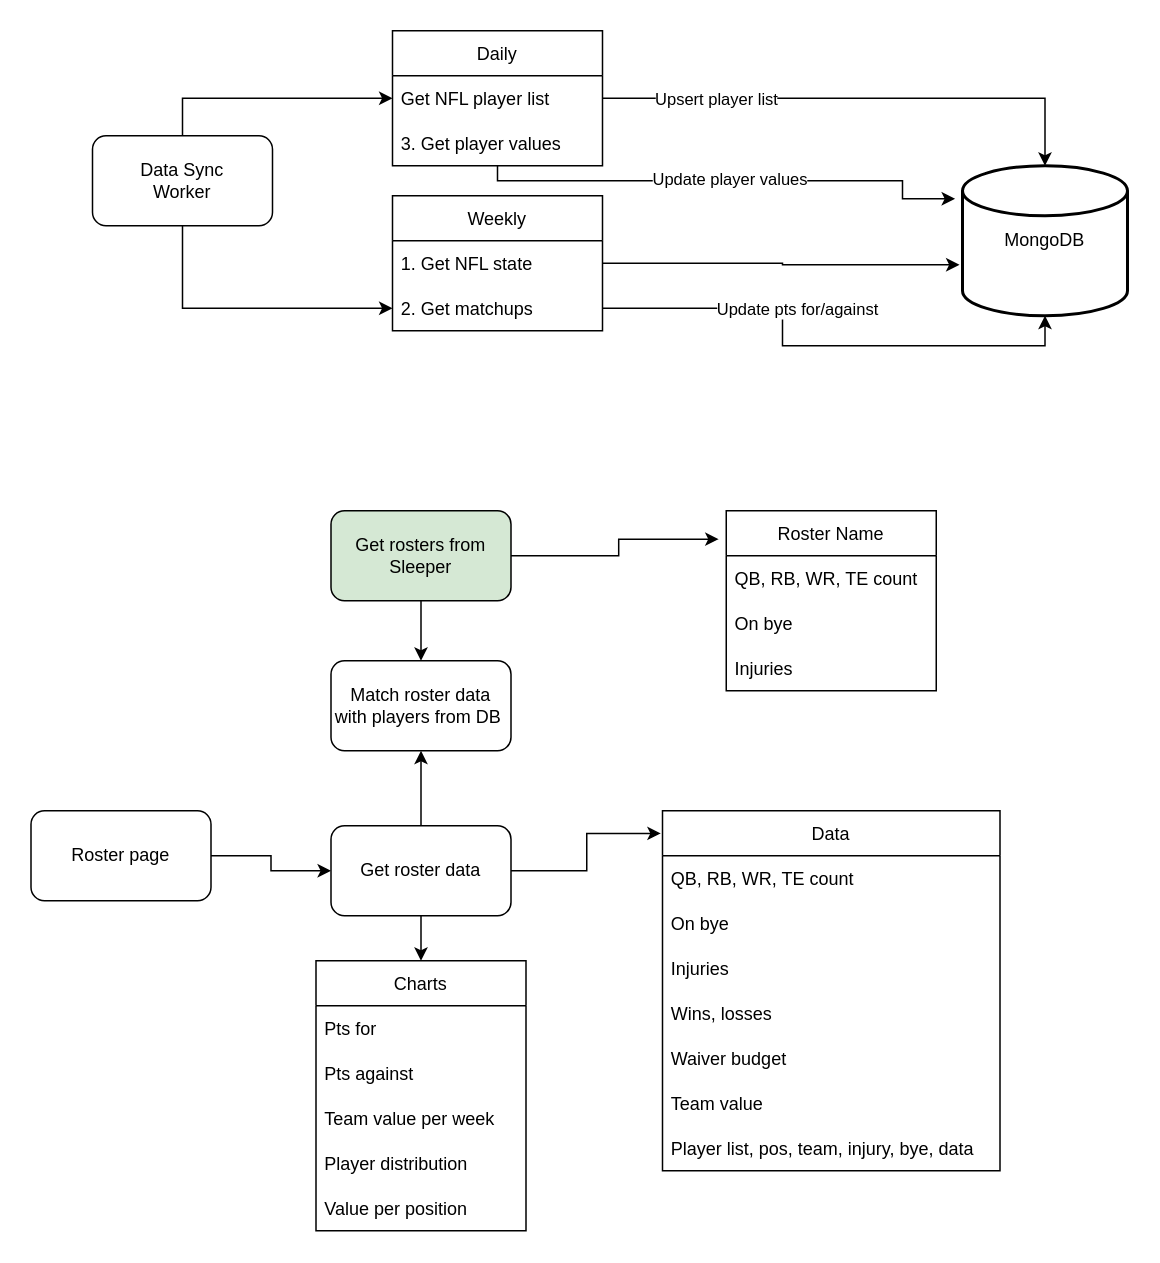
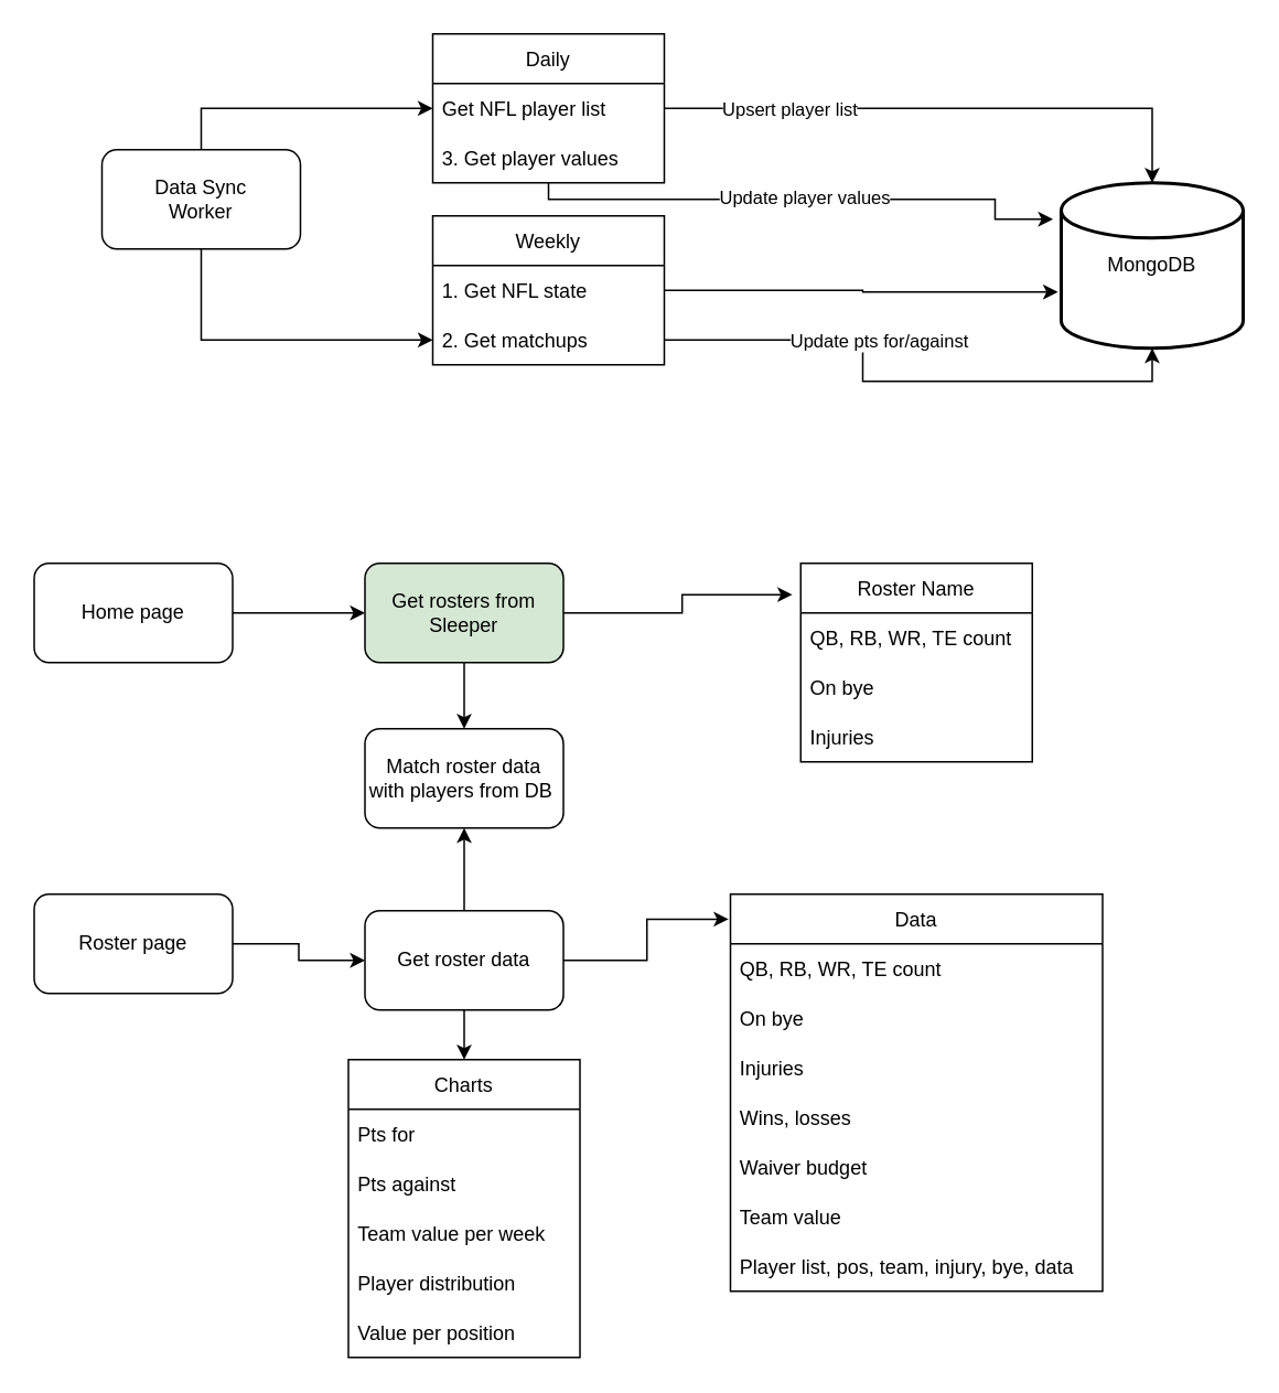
  <mxCell id="0" />
  <mxCell id="1" parent="0" />
  <mxCell id="2" style="edgeStyle=orthogonalEdgeStyle;rounded=0;orthogonalLoop=1;jettySize=auto;html=1;entryX=0;entryY=0.5;entryDx=0;entryDy=0;" parent="1" source="4" target="7" edge="1"><mxGeometry relative="1" as="geometry" /></mxCell>
  <mxCell id="3" style="edgeStyle=orthogonalEdgeStyle;rounded=0;orthogonalLoop=1;jettySize=auto;html=1;entryX=0;entryY=0.5;entryDx=0;entryDy=0;exitX=0.5;exitY=1;exitDx=0;exitDy=0;" parent="1" source="4" target="11" edge="1"><mxGeometry relative="1" as="geometry" /></mxCell>
  <mxCell id="4" value="Data Sync&lt;br&gt;Worker" style="rounded=1;whiteSpace=wrap;html=1;" parent="1" vertex="1"><mxGeometry x="61" y="90" width="120" height="60" as="geometry" /></mxCell>
  <mxCell id="5" value="MongoDB" style="strokeWidth=2;html=1;shape=mxgraph.flowchart.database;whiteSpace=wrap;" parent="1" vertex="1"><mxGeometry x="641" y="110" width="110" height="100" as="geometry" /></mxCell>
  <mxCell id="6" value="Daily" style="swimlane;fontStyle=0;childLayout=stackLayout;horizontal=1;startSize=30;horizontalStack=0;resizeParent=1;resizeParentMax=0;resizeLast=0;collapsible=1;marginBottom=0;" parent="1" vertex="1"><mxGeometry x="261" y="20" width="140" height="90" as="geometry" /></mxCell>
  <mxCell id="7" value="Get NFL player list" style="text;strokeColor=none;fillColor=none;align=left;verticalAlign=middle;spacingLeft=4;spacingRight=4;overflow=hidden;points=[[0,0.5],[1,0.5]];portConstraint=eastwest;rotatable=0;" parent="6" vertex="1"><mxGeometry y="30" width="140" height="30" as="geometry" /></mxCell>
  <mxCell id="8" value="3. Get player values" style="text;strokeColor=none;fillColor=none;align=left;verticalAlign=middle;spacingLeft=4;spacingRight=4;overflow=hidden;points=[[0,0.5],[1,0.5]];portConstraint=eastwest;rotatable=0;" parent="6" vertex="1"><mxGeometry y="60" width="140" height="30" as="geometry" /></mxCell>
  <mxCell id="9" value="Weekly" style="swimlane;fontStyle=0;childLayout=stackLayout;horizontal=1;startSize=30;horizontalStack=0;resizeParent=1;resizeParentMax=0;resizeLast=0;collapsible=1;marginBottom=0;" parent="1" vertex="1"><mxGeometry x="261" y="130" width="140" height="90" as="geometry" /></mxCell>
  <mxCell id="10" value="1. Get NFL state" style="text;strokeColor=none;fillColor=none;align=left;verticalAlign=middle;spacingLeft=4;spacingRight=4;overflow=hidden;points=[[0,0.5],[1,0.5]];portConstraint=eastwest;rotatable=0;" parent="9" vertex="1"><mxGeometry y="30" width="140" height="30" as="geometry" /></mxCell>
  <mxCell id="11" value="2. Get matchups" style="text;strokeColor=none;fillColor=none;align=left;verticalAlign=middle;spacingLeft=4;spacingRight=4;overflow=hidden;points=[[0,0.5],[1,0.5]];portConstraint=eastwest;rotatable=0;" parent="9" vertex="1"><mxGeometry y="60" width="140" height="30" as="geometry" /></mxCell>
  <mxCell id="12" style="edgeStyle=orthogonalEdgeStyle;rounded=0;orthogonalLoop=1;jettySize=auto;html=1;entryX=0.5;entryY=0;entryDx=0;entryDy=0;entryPerimeter=0;" parent="1" source="7" target="5" edge="1"><mxGeometry relative="1" as="geometry" /></mxCell>
  <mxCell id="13" value="Upsert player list" style="edgeLabel;html=1;align=center;verticalAlign=middle;resizable=0;points=[];" parent="12" vertex="1" connectable="0"><mxGeometry x="-0.469" y="2" relative="1" as="geometry"><mxPoint x="-15" y="2" as="offset" /></mxGeometry></mxCell>
  <mxCell id="14" style="edgeStyle=orthogonalEdgeStyle;rounded=0;orthogonalLoop=1;jettySize=auto;html=1;entryX=0.5;entryY=1;entryDx=0;entryDy=0;entryPerimeter=0;" parent="1" source="11" target="5" edge="1"><mxGeometry relative="1" as="geometry"><mxPoint x="601" y="180" as="targetPoint" /></mxGeometry></mxCell>
  <mxCell id="15" value="Update pts for/against" style="edgeLabel;html=1;align=center;verticalAlign=middle;resizable=0;points=[];" parent="14" vertex="1" connectable="0"><mxGeometry x="-0.417" y="-1" relative="1" as="geometry"><mxPoint x="30" y="-1" as="offset" /></mxGeometry></mxCell>
  <mxCell id="16" style="edgeStyle=orthogonalEdgeStyle;rounded=0;orthogonalLoop=1;jettySize=auto;html=1;entryX=-0.045;entryY=0.22;entryDx=0;entryDy=0;entryPerimeter=0;" parent="1" source="8" target="5" edge="1"><mxGeometry relative="1" as="geometry"><Array as="points"><mxPoint x="331" y="120" /><mxPoint x="601" y="120" /><mxPoint x="601" y="132" /></Array><mxPoint x="491" y="270" as="targetPoint" /></mxGeometry></mxCell>
  <mxCell id="17" value="Update player values" style="edgeLabel;html=1;align=center;verticalAlign=middle;resizable=0;points=[];" parent="16" vertex="1" connectable="0"><mxGeometry x="-0.26" y="2" relative="1" as="geometry"><mxPoint x="43" as="offset" /></mxGeometry></mxCell>
  <mxCell id="18" style="edgeStyle=orthogonalEdgeStyle;rounded=0;orthogonalLoop=1;jettySize=auto;html=1;entryX=-0.018;entryY=0.66;entryDx=0;entryDy=0;entryPerimeter=0;" parent="1" source="10" target="5" edge="1"><mxGeometry relative="1" as="geometry"><mxPoint x="631" y="160" as="targetPoint" /></mxGeometry></mxCell>
+ <mxCell id="19" style="edgeStyle=orthogonalEdgeStyle;rounded=0;orthogonalLoop=1;jettySize=auto;html=1;exitX=1;exitY=0.5;exitDx=0;exitDy=0;entryX=0;entryY=0.5;entryDx=0;entryDy=0;" parent="1" source="20" target="23" edge="1"><mxGeometry relative="1" as="geometry" /></mxCell>
+ <mxCell id="20" value="Home page" style="rounded=1;whiteSpace=wrap;html=1;" parent="1" vertex="1"><mxGeometry x="20" y="340" width="120" height="60" as="geometry" /></mxCell>
  <mxCell id="21" style="edgeStyle=orthogonalEdgeStyle;rounded=0;orthogonalLoop=1;jettySize=auto;html=1;exitX=0.5;exitY=1;exitDx=0;exitDy=0;entryX=0.5;entryY=0;entryDx=0;entryDy=0;" parent="1" source="23" target="24" edge="1"><mxGeometry relative="1" as="geometry" /></mxCell>
  <mxCell id="22" style="edgeStyle=orthogonalEdgeStyle;rounded=0;orthogonalLoop=1;jettySize=auto;html=1;exitX=1;exitY=0.5;exitDx=0;exitDy=0;entryX=-0.036;entryY=0.158;entryDx=0;entryDy=0;entryPerimeter=0;" parent="1" source="23" target="25" edge="1"><mxGeometry relative="1" as="geometry" /></mxCell>
  <mxCell id="23" value="Get rosters from Sleeper" style="rounded=1;whiteSpace=wrap;html=1;fillColor=#d5e8d4;" parent="1" vertex="1"><mxGeometry x="220" y="340" width="120" height="60" as="geometry" /></mxCell>
  <mxCell id="24" value="Match roster data with players from DB&amp;nbsp;" style="rounded=1;whiteSpace=wrap;html=1;" parent="1" vertex="1"><mxGeometry x="220" y="440" width="120" height="60" as="geometry" /></mxCell>
  <mxCell id="25" value="Roster Name" style="swimlane;fontStyle=0;childLayout=stackLayout;horizontal=1;startSize=30;horizontalStack=0;resizeParent=1;resizeParentMax=0;resizeLast=0;collapsible=1;marginBottom=0;" parent="1" vertex="1"><mxGeometry x="483.5" y="340" width="140" height="120" as="geometry"><mxRectangle x="650" y="290" width="110" height="30" as="alternateBounds" /></mxGeometry></mxCell>
  <mxCell id="26" value="QB, RB, WR, TE count" style="text;strokeColor=none;fillColor=none;align=left;verticalAlign=middle;spacingLeft=4;spacingRight=4;overflow=hidden;points=[[0,0.5],[1,0.5]];portConstraint=eastwest;rotatable=0;" parent="25" vertex="1"><mxGeometry y="30" width="140" height="30" as="geometry" /></mxCell>
  <mxCell id="27" value="On bye" style="text;strokeColor=none;fillColor=none;align=left;verticalAlign=middle;spacingLeft=4;spacingRight=4;overflow=hidden;points=[[0,0.5],[1,0.5]];portConstraint=eastwest;rotatable=0;" parent="25" vertex="1"><mxGeometry y="60" width="140" height="30" as="geometry" /></mxCell>
  <mxCell id="28" value="Injuries" style="text;strokeColor=none;fillColor=none;align=left;verticalAlign=middle;spacingLeft=4;spacingRight=4;overflow=hidden;points=[[0,0.5],[1,0.5]];portConstraint=eastwest;rotatable=0;" parent="25" vertex="1"><mxGeometry y="90" width="140" height="30" as="geometry" /></mxCell>
  <mxCell id="29" value="" style="edgeStyle=orthogonalEdgeStyle;rounded=0;orthogonalLoop=1;jettySize=auto;html=1;" parent="1" source="30" target="34" edge="1"><mxGeometry relative="1" as="geometry" /></mxCell>
  <mxCell id="30" value="Roster page" style="rounded=1;whiteSpace=wrap;html=1;" parent="1" vertex="1"><mxGeometry x="20" y="540" width="120" height="60" as="geometry" /></mxCell>
  <mxCell id="31" style="edgeStyle=orthogonalEdgeStyle;rounded=0;orthogonalLoop=1;jettySize=auto;html=1;exitX=0.5;exitY=0;exitDx=0;exitDy=0;entryX=0.5;entryY=1;entryDx=0;entryDy=0;" parent="1" source="34" target="24" edge="1"><mxGeometry relative="1" as="geometry" /></mxCell>
  <mxCell id="32" style="edgeStyle=orthogonalEdgeStyle;rounded=0;orthogonalLoop=1;jettySize=auto;html=1;exitX=1;exitY=0.5;exitDx=0;exitDy=0;entryX=-0.005;entryY=0.063;entryDx=0;entryDy=0;entryPerimeter=0;" parent="1" source="34" target="35" edge="1"><mxGeometry relative="1" as="geometry" /></mxCell>
  <mxCell id="33" style="edgeStyle=orthogonalEdgeStyle;rounded=0;orthogonalLoop=1;jettySize=auto;html=1;exitX=0.5;exitY=1;exitDx=0;exitDy=0;entryX=0.5;entryY=0;entryDx=0;entryDy=0;" parent="1" source="34" target="43" edge="1"><mxGeometry relative="1" as="geometry" /></mxCell>
  <mxCell id="34" value="Get roster data" style="rounded=1;whiteSpace=wrap;html=1;" parent="1" vertex="1"><mxGeometry x="220" y="550" width="120" height="60" as="geometry" /></mxCell>
  <mxCell id="35" value="Data" style="swimlane;fontStyle=0;childLayout=stackLayout;horizontal=1;startSize=30;horizontalStack=0;resizeParent=1;resizeParentMax=0;resizeLast=0;collapsible=1;marginBottom=0;" parent="1" vertex="1"><mxGeometry x="441" y="540" width="225" height="240" as="geometry" /></mxCell>
  <mxCell id="36" value="QB, RB, WR, TE count" style="text;strokeColor=none;fillColor=none;align=left;verticalAlign=middle;spacingLeft=4;spacingRight=4;overflow=hidden;points=[[0,0.5],[1,0.5]];portConstraint=eastwest;rotatable=0;" parent="35" vertex="1"><mxGeometry y="30" width="225" height="30" as="geometry" /></mxCell>
  <mxCell id="37" value="On bye" style="text;strokeColor=none;fillColor=none;align=left;verticalAlign=middle;spacingLeft=4;spacingRight=4;overflow=hidden;points=[[0,0.5],[1,0.5]];portConstraint=eastwest;rotatable=0;" parent="35" vertex="1"><mxGeometry y="60" width="225" height="30" as="geometry" /></mxCell>
  <mxCell id="38" value="Injuries" style="text;strokeColor=none;fillColor=none;align=left;verticalAlign=middle;spacingLeft=4;spacingRight=4;overflow=hidden;points=[[0,0.5],[1,0.5]];portConstraint=eastwest;rotatable=0;" parent="35" vertex="1"><mxGeometry y="90" width="225" height="30" as="geometry" /></mxCell>
  <mxCell id="39" value="Wins, losses" style="text;strokeColor=none;fillColor=none;align=left;verticalAlign=middle;spacingLeft=4;spacingRight=4;overflow=hidden;points=[[0,0.5],[1,0.5]];portConstraint=eastwest;rotatable=0;" parent="35" vertex="1"><mxGeometry y="120" width="225" height="30" as="geometry" /></mxCell>
  <mxCell id="40" value="Waiver budget" style="text;strokeColor=none;fillColor=none;align=left;verticalAlign=middle;spacingLeft=4;spacingRight=4;overflow=hidden;points=[[0,0.5],[1,0.5]];portConstraint=eastwest;rotatable=0;" parent="35" vertex="1"><mxGeometry y="150" width="225" height="30" as="geometry" /></mxCell>
  <mxCell id="41" value="Team value" style="text;strokeColor=none;fillColor=none;align=left;verticalAlign=middle;spacingLeft=4;spacingRight=4;overflow=hidden;points=[[0,0.5],[1,0.5]];portConstraint=eastwest;rotatable=0;" parent="35" vertex="1"><mxGeometry y="180" width="225" height="30" as="geometry" /></mxCell>
  <mxCell id="42" value="Player list, pos, team, injury, bye, data" style="text;strokeColor=none;fillColor=none;align=left;verticalAlign=middle;spacingLeft=4;spacingRight=4;overflow=hidden;points=[[0,0.5],[1,0.5]];portConstraint=eastwest;rotatable=0;" parent="35" vertex="1"><mxGeometry y="210" width="225" height="30" as="geometry" /></mxCell>
  <mxCell id="43" value="Charts" style="swimlane;fontStyle=0;childLayout=stackLayout;horizontal=1;startSize=30;horizontalStack=0;resizeParent=1;resizeParentMax=0;resizeLast=0;collapsible=1;marginBottom=0;" parent="1" vertex="1"><mxGeometry x="210" y="640" width="140" height="180" as="geometry" /></mxCell>
  <mxCell id="44" value="Pts for" style="text;strokeColor=none;fillColor=none;align=left;verticalAlign=middle;spacingLeft=4;spacingRight=4;overflow=hidden;points=[[0,0.5],[1,0.5]];portConstraint=eastwest;rotatable=0;" parent="43" vertex="1"><mxGeometry y="30" width="140" height="30" as="geometry" /></mxCell>
  <mxCell id="45" value="Pts against" style="text;strokeColor=none;fillColor=none;align=left;verticalAlign=middle;spacingLeft=4;spacingRight=4;overflow=hidden;points=[[0,0.5],[1,0.5]];portConstraint=eastwest;rotatable=0;" parent="43" vertex="1"><mxGeometry y="60" width="140" height="30" as="geometry" /></mxCell>
  <mxCell id="46" value="Team value per week" style="text;strokeColor=none;fillColor=none;align=left;verticalAlign=middle;spacingLeft=4;spacingRight=4;overflow=hidden;points=[[0,0.5],[1,0.5]];portConstraint=eastwest;rotatable=0;" parent="43" vertex="1"><mxGeometry y="90" width="140" height="30" as="geometry" /></mxCell>
  <mxCell id="47" value="Player distribution" style="text;strokeColor=none;fillColor=none;align=left;verticalAlign=middle;spacingLeft=4;spacingRight=4;overflow=hidden;points=[[0,0.5],[1,0.5]];portConstraint=eastwest;rotatable=0;" parent="43" vertex="1"><mxGeometry y="120" width="140" height="30" as="geometry" /></mxCell>
  <mxCell id="48" value="Value per position" style="text;strokeColor=none;fillColor=none;align=left;verticalAlign=middle;spacingLeft=4;spacingRight=4;overflow=hidden;points=[[0,0.5],[1,0.5]];portConstraint=eastwest;rotatable=0;" parent="43" vertex="1"><mxGeometry y="150" width="140" height="30" as="geometry" /></mxCell>
